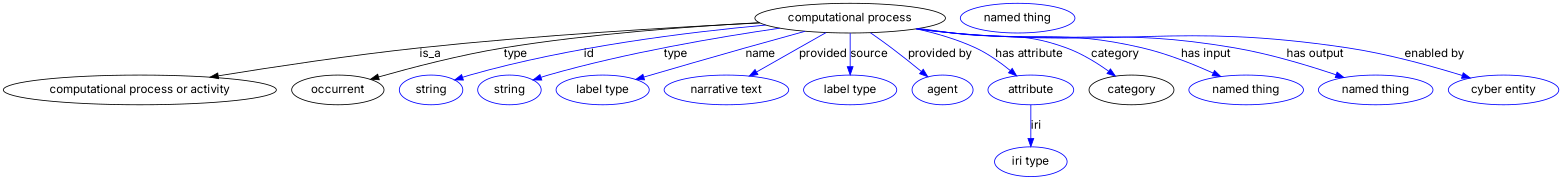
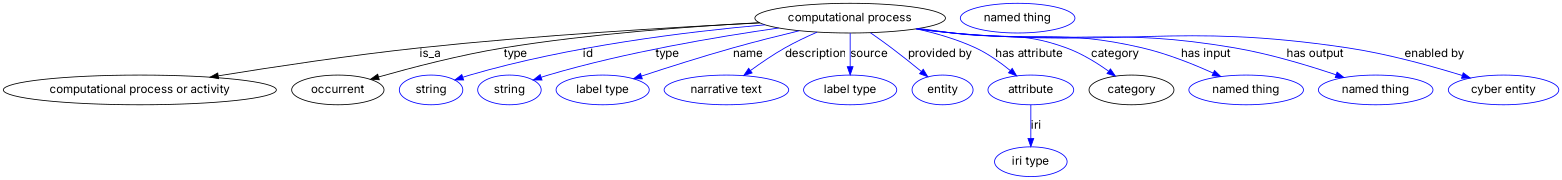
  digraph {
    fontname=Inter
    node [fontname=Inter color=blue]
    edge [fontname=Inter color=blue style=solid]
    n1 [height=0.5 label="computational process" width=3.2136 color=""]
    "computational process or activity" [height=0.5 width=4.6038 color=""]
    occurrent [height=0.5 width=1.5526 color=""]
    n4 [height=0.5 label=string width=1.0652]
    n5 [height=0.5 label=string width=1.0652]
    n6 [height=0.5 label="label type" width=1.5707]
    n7 [height=0.5 label="narrative text" width=2.0943]
    n8 [height=0.5 label="label type" width=1.5707]
-   n9 [height=0.5 label=agent width=1.0291]
+   n9 [height=0.5 label=entity width=1.0291]
    n10 [height=0.5 label=attribute width=1.4443]
    category [height=0.5 width=1.4263 color=""]
    n12 [height=0.5 label="named thing" width=1.9318]
    n13 [height=0.5 label="named thing" width=1.9318]
    n14 [height=0.5 label="cyber entity" width=1.8596]
    n15 [height=0.5 label="iri type" width=1.2277]
    n16 [height=0.5 label="named thing" width=1.9318]
    n1 -> "computational process or activity" [label=is_a color="" style=""]
    n1 -> occurrent [label=type color="" style=""]
    n1 -> n4 [label=id]
    n1 -> n5 [label=type]
    n1 -> n6 [label=name]
-   n1 -> n7 [label=provided]
+   n1 -> n7 [label=description]
    n1 -> n8 [label=source]
    n1 -> n9 [label="provided by"]
    n1 -> n10 [label="has attribute"]
    n1 -> category [label=category]
    n1 -> n12 [label="has input"]
    n1 -> n13 [label="has output"]
    n1 -> n14 [label="enabled by"]
    n10 -> n15 [label=iri]
  }
